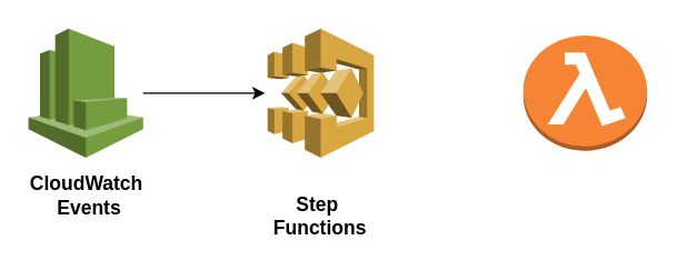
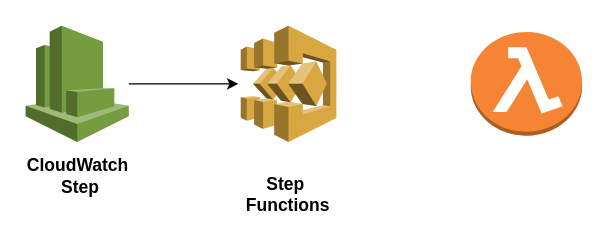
  <mxCell id="0" />
  <mxCell id="1" parent="0" />
  <mxCell id="2" style="edgeStyle=orthogonalEdgeStyle;rounded=0;orthogonalLoop=1;jettySize=auto;html=1;" parent="1" source="3" edge="1"><mxGeometry relative="1" as="geometry"><mxPoint x="190" y="66.5" as="targetPoint" /></mxGeometry></mxCell>
  <mxCell id="3" value="" style="outlineConnect=0;dashed=0;verticalLabelPosition=bottom;verticalAlign=top;align=center;html=1;shape=mxgraph.aws3.cloudwatch;fillColor=#759C3E;gradientColor=none;" parent="1" vertex="1"><mxGeometry x="20" y="20" width="82.5" height="93" as="geometry" /></mxCell>
- <mxCell id="4" value="&lt;b&gt;&lt;font style=&quot;font-size: 14px&quot;&gt;CloudWatch&lt;br&gt;&amp;nbsp;Events&lt;br&gt;&lt;/font&gt;&lt;/b&gt;" style="text;html=1;strokeColor=none;fillColor=none;align=center;verticalAlign=middle;whiteSpace=wrap;rounded=0;" parent="1" vertex="1"><mxGeometry x="41.5" y="130" width="40" height="20" as="geometry" /></mxCell>
+ <mxCell id="4" value="&lt;b&gt;&lt;font style=&quot;font-size: 14px&quot;&gt;CloudWatch&lt;br&gt;&amp;nbsp;Step&lt;br&gt;&lt;/font&gt;&lt;/b&gt;" style="text;html=1;strokeColor=none;fillColor=none;align=center;verticalAlign=middle;whiteSpace=wrap;rounded=0;" parent="1" vertex="1"><mxGeometry x="41.5" y="130" width="40" height="20" as="geometry" /></mxCell>
  <mxCell id="5" value="" style="outlineConnect=0;dashed=0;verticalLabelPosition=bottom;verticalAlign=top;align=center;html=1;shape=mxgraph.aws3.step_functions;fillColor=#D9A741;gradientColor=none;" parent="1" vertex="1"><mxGeometry x="192" y="20" width="76.5" height="93" as="geometry" /></mxCell>
  <mxCell id="6" value="&lt;b&gt;&lt;font style=&quot;font-size: 14px&quot;&gt;Step&amp;nbsp;&lt;br&gt;Functions&lt;br&gt;&lt;/font&gt;&lt;/b&gt;" style="text;html=1;strokeColor=none;fillColor=none;align=center;verticalAlign=middle;whiteSpace=wrap;rounded=0;" vertex="1" parent="1"><mxGeometry x="210" y="145" width="40" height="20" as="geometry" /></mxCell>
  <mxCell id="7" value="" style="outlineConnect=0;dashed=0;verticalLabelPosition=bottom;verticalAlign=top;align=center;html=1;shape=mxgraph.aws3.lambda_function;fillColor=#F58534;gradientColor=none;" vertex="1" parent="1"><mxGeometry x="376" y="25" width="89" height="83" as="geometry" /></mxCell>
